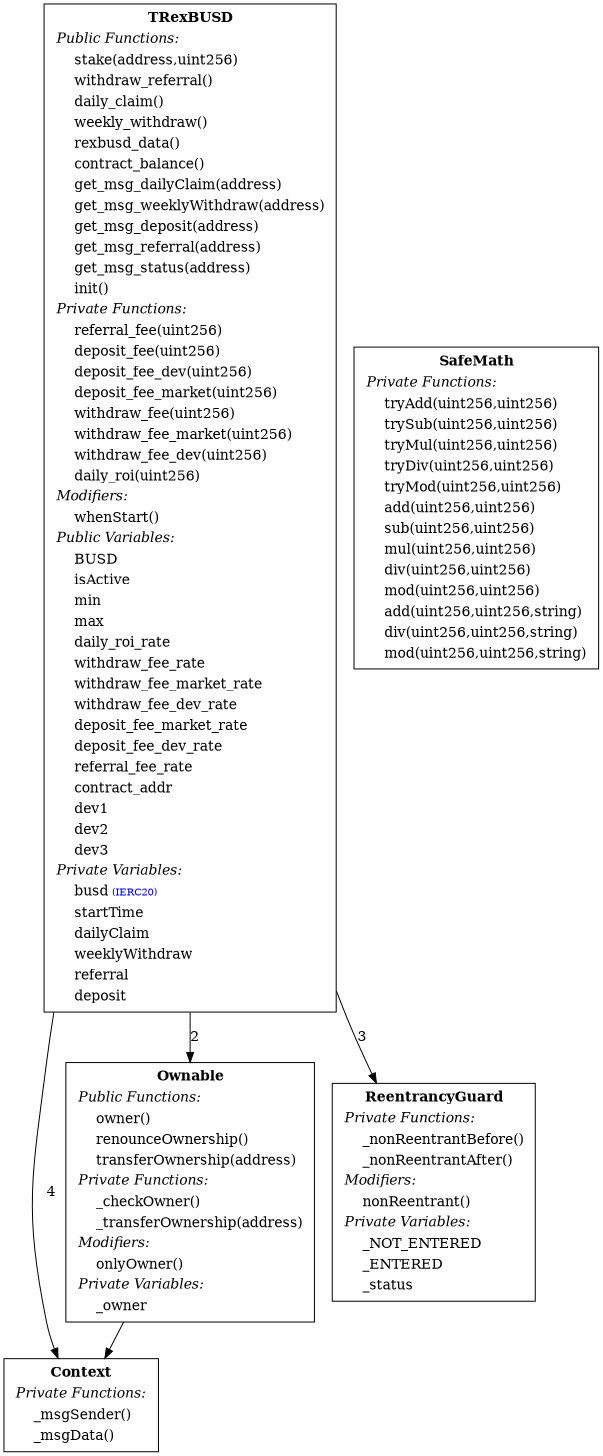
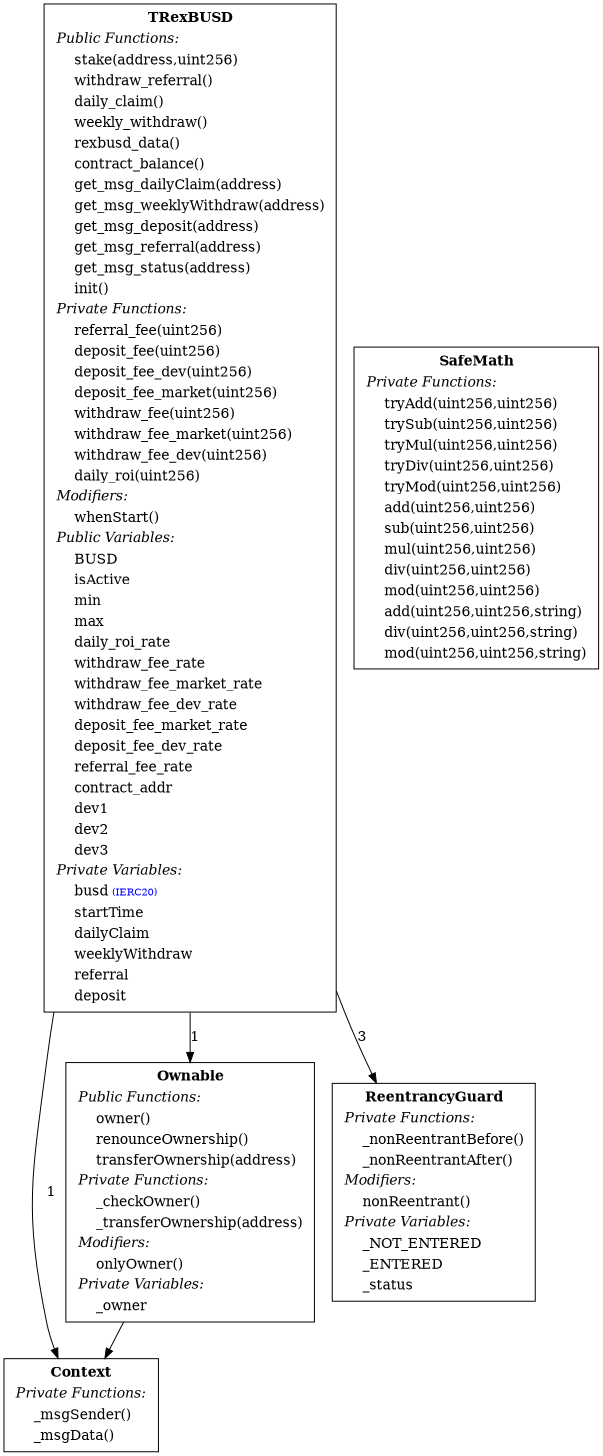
  digraph {
    node [shape=box]
    n1 [label=< <TABLE border="0"><TR><TD align="center"><B>Context</B></TD></TR><TR><TD align="left"><I>Private Functions:</I></TD></TR><TR><TD align="left">    _msgSender()</TD></TR><TR><TD align="left">    _msgData()</TD></TR></TABLE> >]
    n2 [label=< <TABLE border="0"><TR><TD align="center"><B>Ownable</B></TD></TR><TR><TD align="left"><I>Public Functions:</I></TD></TR><TR><TD align="left">    owner()</TD></TR><TR><TD align="left">    renounceOwnership()</TD></TR><TR><TD align="left">    transferOwnership(address)</TD></TR><TR><TD align="left"><I>Private Functions:</I></TD></TR><TR><TD align="left">    _checkOwner()</TD></TR><TR><TD align="left">    _transferOwnership(address)</TD></TR><TR><TD align="left"><I>Modifiers:</I></TD></TR><TR><TD align="left">    onlyOwner()</TD></TR><TR><TD align="left"><I>Private Variables:</I></TD></TR><TR><TD align="left">    _owner</TD></TR></TABLE> >]
    n3 [label=< <TABLE border="0"><TR><TD align="center"><B>ReentrancyGuard</B></TD></TR><TR><TD align="left"><I>Private Functions:</I></TD></TR><TR><TD align="left">    _nonReentrantBefore()</TD></TR><TR><TD align="left">    _nonReentrantAfter()</TD></TR><TR><TD align="left"><I>Modifiers:</I></TD></TR><TR><TD align="left">    nonReentrant()</TD></TR><TR><TD align="left"><I>Private Variables:</I></TD></TR><TR><TD align="left">    _NOT_ENTERED</TD></TR><TR><TD align="left">    _ENTERED</TD></TR><TR><TD align="left">    _status</TD></TR></TABLE> >]
    n4 [label=< <TABLE border="0"><TR><TD align="center"><B>TRexBUSD</B></TD></TR><TR><TD align="left"><I>Public Functions:</I></TD></TR><TR><TD align="left">    stake(address,uint256)</TD></TR><TR><TD align="left">    withdraw_referral()</TD></TR><TR><TD align="left">    daily_claim()</TD></TR><TR><TD align="left">    weekly_withdraw()</TD></TR><TR><TD align="left">    rexbusd_data()</TD></TR><TR><TD align="left">    contract_balance()</TD></TR><TR><TD align="left">    get_msg_dailyClaim(address)</TD></TR><TR><TD align="left">    get_msg_weeklyWithdraw(address)</TD></TR><TR><TD align="left">    get_msg_deposit(address)</TD></TR><TR><TD align="left">    get_msg_referral(address)</TD></TR><TR><TD align="left">    get_msg_status(address)</TD></TR><TR><TD align="left">    init()</TD></TR><TR><TD align="left"><I>Private Functions:</I></TD></TR><TR><TD align="left">    referral_fee(uint256)</TD></TR><TR><TD align="left">    deposit_fee(uint256)</TD></TR><TR><TD align="left">    deposit_fee_dev(uint256)</TD></TR><TR><TD align="left">    deposit_fee_market(uint256)</TD></TR><TR><TD align="left">    withdraw_fee(uint256)</TD></TR><TR><TD align="left">    withdraw_fee_market(uint256)</TD></TR><TR><TD align="left">    withdraw_fee_dev(uint256)</TD></TR><TR><TD align="left">    daily_roi(uint256)</TD></TR><TR><TD align="left"><I>Modifiers:</I></TD></TR><TR><TD align="left">    whenStart()</TD></TR><TR><TD align="left"><I>Public Variables:</I></TD></TR><TR><TD align="left">    BUSD</TD></TR><TR><TD align="left">    isActive</TD></TR><TR><TD align="left">    min</TD></TR><TR><TD align="left">    max</TD></TR><TR><TD align="left">    daily_roi_rate</TD></TR><TR><TD align="left">    withdraw_fee_rate</TD></TR><TR><TD align="left">    withdraw_fee_market_rate</TD></TR><TR><TD align="left">    withdraw_fee_dev_rate</TD></TR><TR><TD align="left">    deposit_fee_market_rate</TD></TR><TR><TD align="left">    deposit_fee_dev_rate</TD></TR><TR><TD align="left">    referral_fee_rate</TD></TR><TR><TD align="left">    contract_addr</TD></TR><TR><TD align="left">    dev1</TD></TR><TR><TD align="left">    dev2</TD></TR><TR><TD align="left">    dev3</TD></TR><TR><TD align="left"><I>Private Variables:</I></TD></TR><TR><TD align="left">    busd<font color="blue" POINT-SIZE="10"> (IERC20)</font></TD></TR><TR><TD align="left">    startTime</TD></TR><TR><TD align="left">    dailyClaim</TD></TR><TR><TD align="left">    weeklyWithdraw</TD></TR><TR><TD align="left">    referral</TD></TR><TR><TD align="left">    deposit</TD></TR></TABLE> >]
    n5 [label=< <TABLE border="0"><TR><TD align="center"><B>SafeMath</B></TD></TR><TR><TD align="left"><I>Private Functions:</I></TD></TR><TR><TD align="left">    tryAdd(uint256,uint256)</TD></TR><TR><TD align="left">    trySub(uint256,uint256)</TD></TR><TR><TD align="left">    tryMul(uint256,uint256)</TD></TR><TR><TD align="left">    tryDiv(uint256,uint256)</TD></TR><TR><TD align="left">    tryMod(uint256,uint256)</TD></TR><TR><TD align="left">    add(uint256,uint256)</TD></TR><TR><TD align="left">    sub(uint256,uint256)</TD></TR><TR><TD align="left">    mul(uint256,uint256)</TD></TR><TR><TD align="left">    div(uint256,uint256)</TD></TR><TR><TD align="left">    mod(uint256,uint256)</TD></TR><TR><TD align="left">    add(uint256,uint256,string)</TD></TR><TR><TD align="left">    div(uint256,uint256,string)</TD></TR><TR><TD align="left">    mod(uint256,uint256,string)</TD></TR></TABLE> >]
    n2 -> n1
-   n4 -> n1 [label=4]
-   n4 -> n2 [label=2]
+   n4 -> n1 [label=1]
+   n4 -> n2 [label=1]
    n4 -> n3 [label=3]
  }
